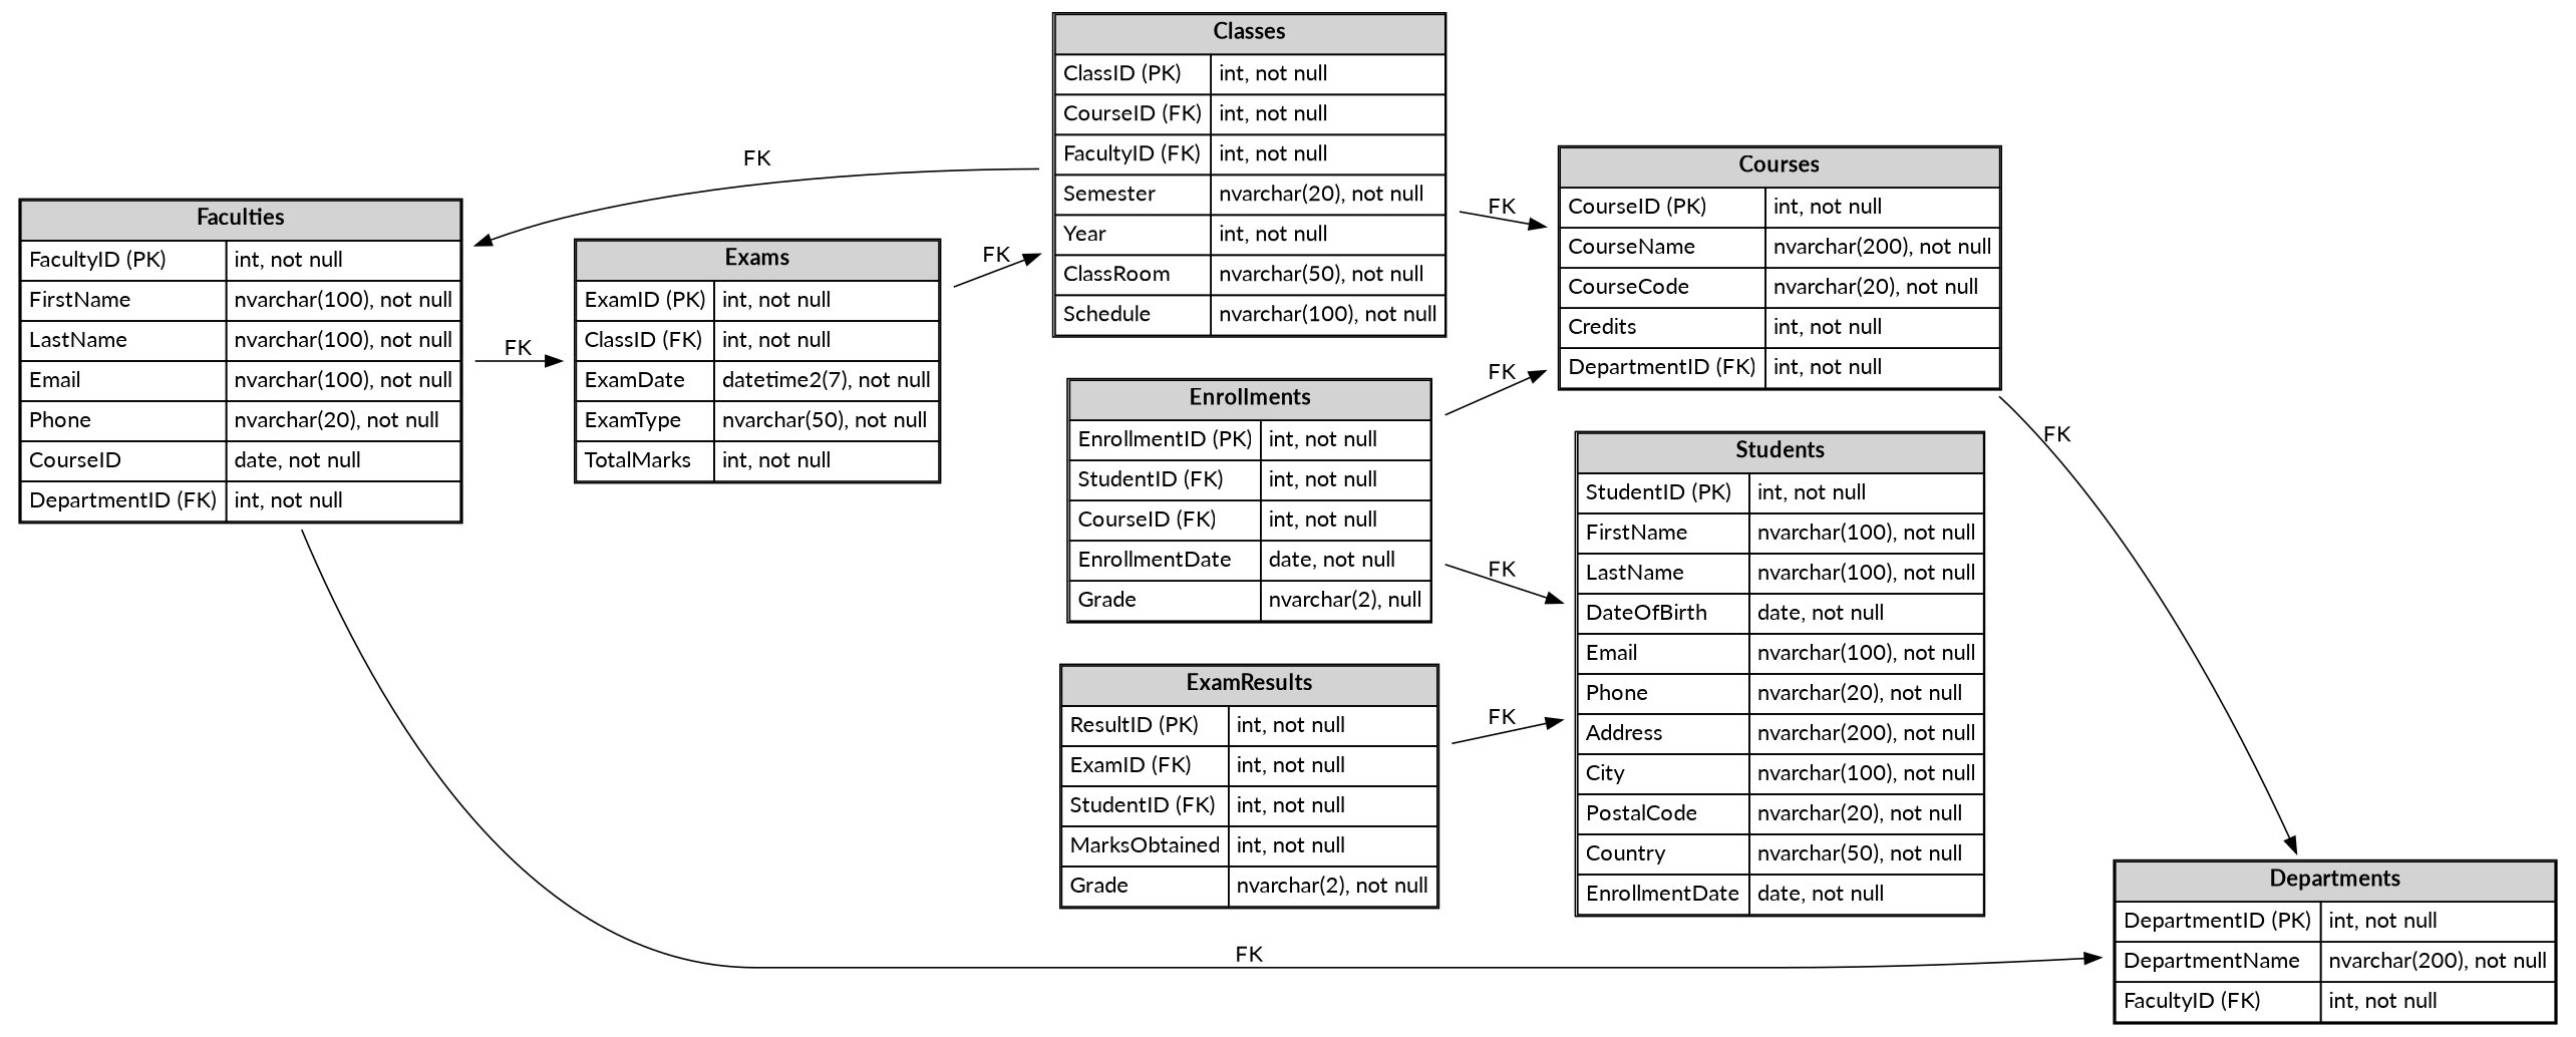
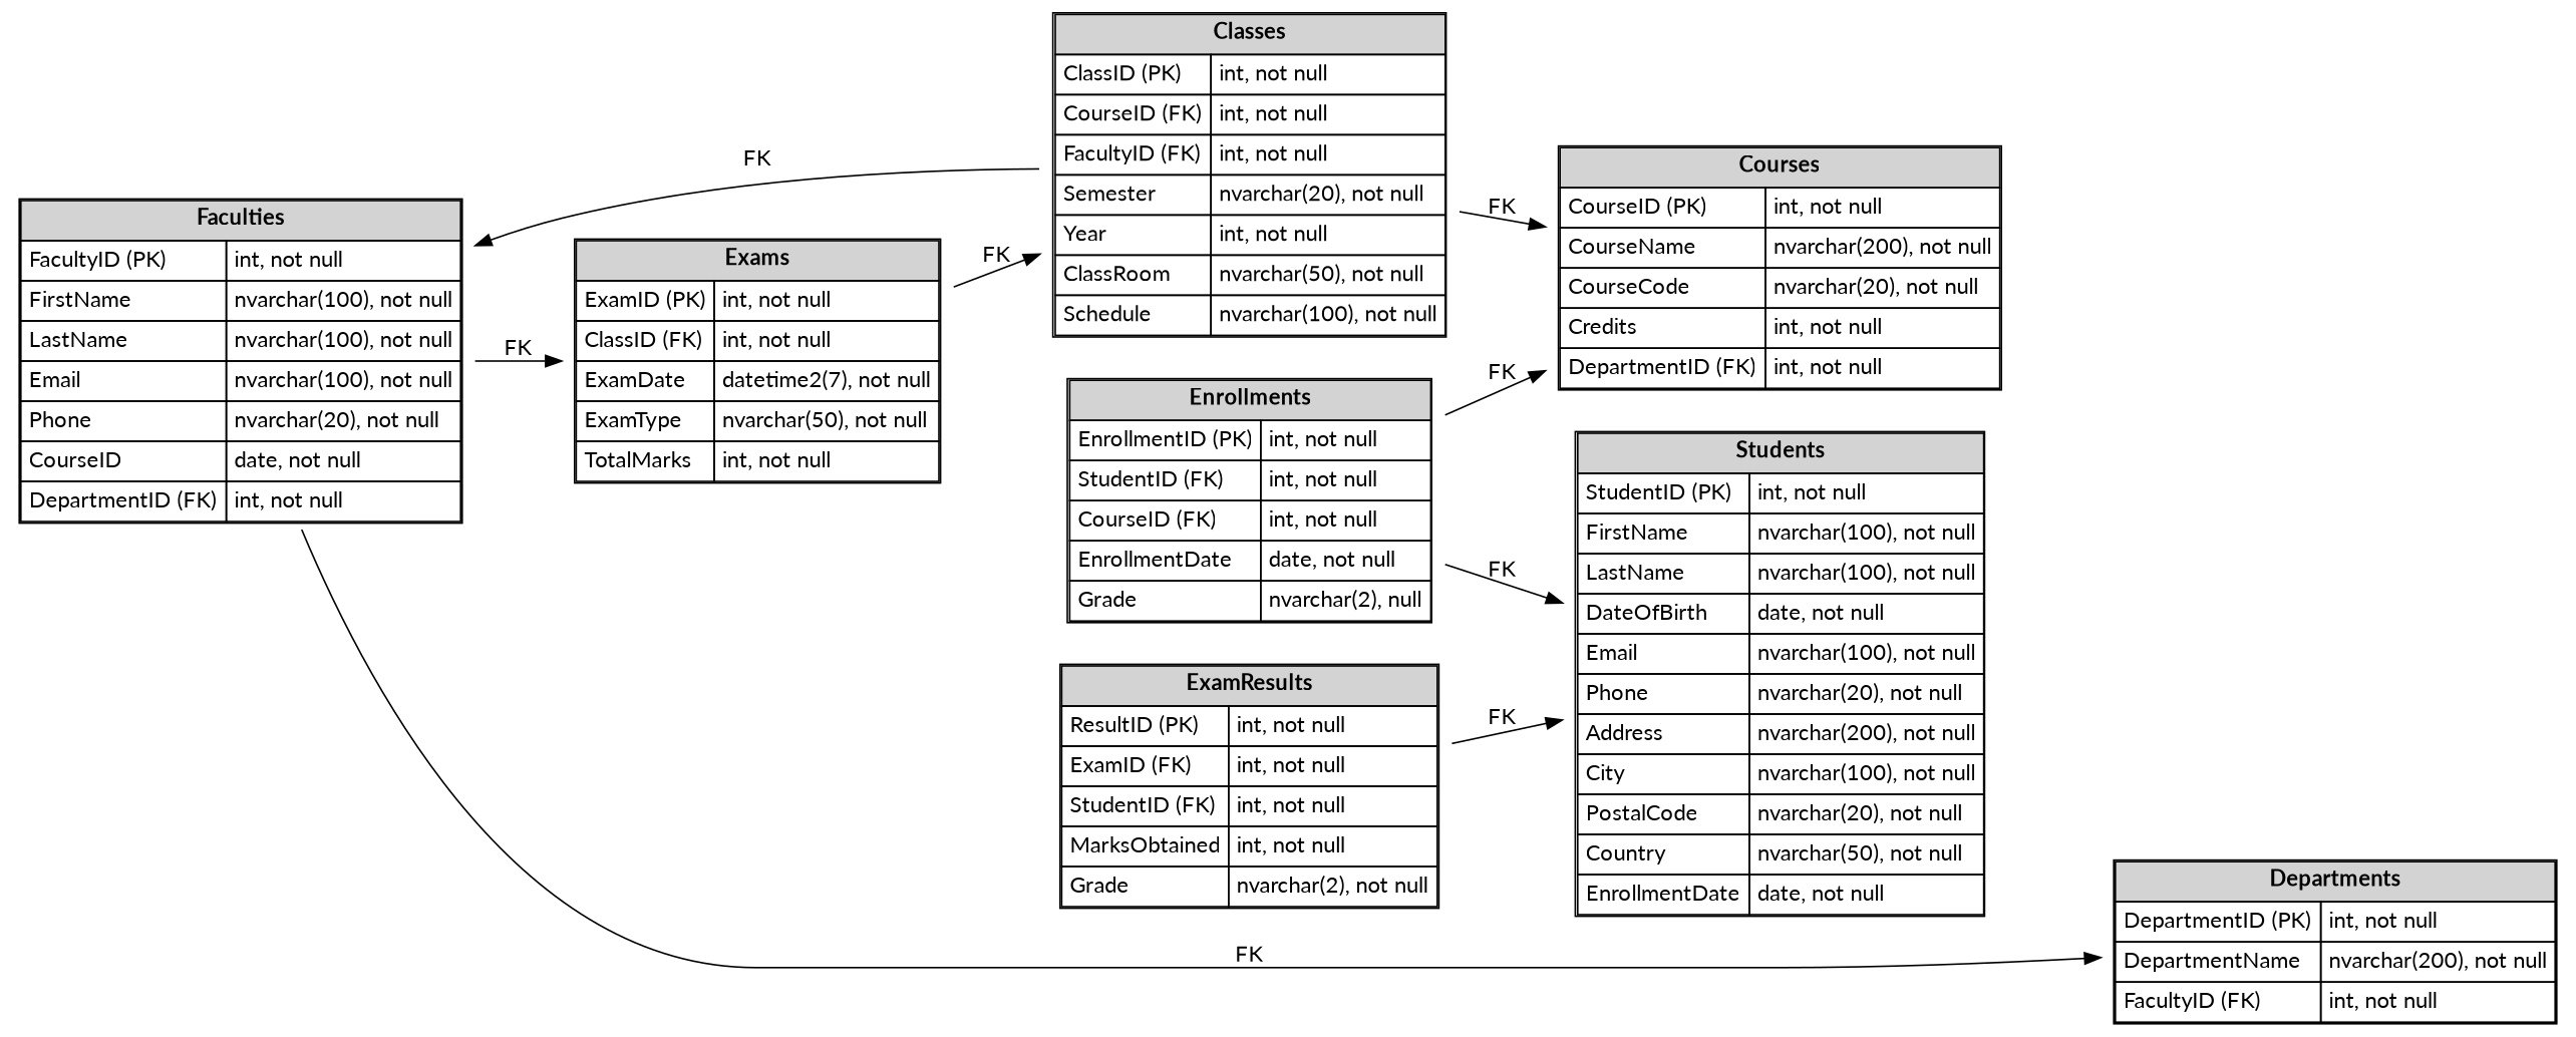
  digraph {
    fontname=Lato
    rankdir=LR
    node [fontname=Lato shape=plaintext]
    edge [fontname=Lato]
    n1 [label=<         <table border="1" cellborder="1" cellspacing="0" cellpadding="4">             <tr><td colspan="2" bgcolor="lightgrey"><b>Students</b></td></tr>             <tr><td align="left">StudentID (PK)</td><td align="left">int, not null</td></tr>             <tr><td align="left">FirstName</td><td align="left">nvarchar(100), not null</td></tr>             <tr><td align="left">LastName</td><td align="left">nvarchar(100), not null</td></tr>             <tr><td align="left">DateOfBirth</td><td align="left">date, not null</td></tr>             <tr><td align="left">Email</td><td align="left">nvarchar(100), not null</td></tr>             <tr><td align="left">Phone</td><td align="left">nvarchar(20), not null</td></tr>             <tr><td align="left">Address</td><td align="left">nvarchar(200), not null</td></tr>             <tr><td align="left">City</td><td align="left">nvarchar(100), not null</td></tr>             <tr><td align="left">PostalCode</td><td align="left">nvarchar(20), not null</td></tr>             <tr><td align="left">Country</td><td align="left">nvarchar(50), not null</td></tr>             <tr><td align="left">EnrollmentDate</td><td align="left">date, not null</td></tr>         </table>     >]
    n2 [label=<         <table border="1" cellborder="1" cellspacing="0" cellpadding="4">             <tr><td colspan="2" bgcolor="lightgrey"><b>Courses</b></td></tr>             <tr><td align="left">CourseID (PK)</td><td align="left">int, not null</td></tr>             <tr><td align="left">CourseName</td><td align="left">nvarchar(200), not null</td></tr>             <tr><td align="left">CourseCode</td><td align="left">nvarchar(20), not null</td></tr>             <tr><td align="left">Credits</td><td align="left">int, not null</td></tr>             <tr><td align="left">DepartmentID (FK)</td><td align="left">int, not null</td></tr>         </table>     >]
    n3 [label=<         <table border="1" cellborder="1" cellspacing="0" cellpadding="4">             <tr><td colspan="2" bgcolor="lightgrey"><b>Departments</b></td></tr>             <tr><td align="left">DepartmentID (PK)</td><td align="left">int, not null</td></tr>             <tr><td align="left">DepartmentName</td><td align="left">nvarchar(200), not null</td></tr>             <tr><td align="left">FacultyID (FK)</td><td align="left">int, not null</td></tr>         </table>     >]
    n4 [label=<         <table border="1" cellborder="1" cellspacing="0" cellpadding="4">             <tr><td colspan="2" bgcolor="lightgrey"><b>Enrollments</b></td></tr>             <tr><td align="left">EnrollmentID (PK)</td><td align="left">int, not null</td></tr>             <tr><td align="left">StudentID (FK)</td><td align="left">int, not null</td></tr>             <tr><td align="left">CourseID (FK)</td><td align="left">int, not null</td></tr>             <tr><td align="left">EnrollmentDate</td><td align="left">date, not null</td></tr>             <tr><td align="left">Grade</td><td align="left">nvarchar(2), null</td></tr>         </table>     >]
    n5 [label=<         <table border="1" cellborder="1" cellspacing="0" cellpadding="4">             <tr><td colspan="2" bgcolor="lightgrey"><b>Faculties</b></td></tr>             <tr><td align="left">FacultyID (PK)</td><td align="left">int, not null</td></tr>             <tr><td align="left">FirstName</td><td align="left">nvarchar(100), not null</td></tr>             <tr><td align="left">LastName</td><td align="left">nvarchar(100), not null</td></tr>             <tr><td align="left">Email</td><td align="left">nvarchar(100), not null</td></tr>             <tr><td align="left">Phone</td><td align="left">nvarchar(20), not null</td></tr>             <tr><td align="left">CourseID</td><td align="left">date, not null</td></tr>             <tr><td align="left">DepartmentID (FK)</td><td align="left">int, not null</td></tr>         </table>     >]
    n6 [label=<         <table border="1" cellborder="1" cellspacing="0" cellpadding="4">             <tr><td colspan="2" bgcolor="lightgrey"><b>Exams</b></td></tr>             <tr><td align="left">ExamID (PK)</td><td align="left">int, not null</td></tr>             <tr><td align="left">ClassID (FK)</td><td align="left">int, not null</td></tr>             <tr><td align="left">ExamDate</td><td align="left">datetime2(7), not null</td></tr>             <tr><td align="left">ExamType</td><td align="left">nvarchar(50), not null</td></tr>             <tr><td align="left">TotalMarks</td><td align="left">int, not null</td></tr>         </table>     >]
    n7 [label=<         <table border="1" cellborder="1" cellspacing="0" cellpadding="4">             <tr><td colspan="2" bgcolor="lightgrey"><b>Classes</b></td></tr>             <tr><td align="left">ClassID (PK)</td><td align="left">int, not null</td></tr>             <tr><td align="left">CourseID (FK)</td><td align="left">int, not null</td></tr>             <tr><td align="left">FacultyID (FK)</td><td align="left">int, not null</td></tr>             <tr><td align="left">Semester</td><td align="left">nvarchar(20), not null</td></tr>             <tr><td align="left">Year</td><td align="left">int, not null</td></tr>             <tr><td align="left">ClassRoom</td><td align="left">nvarchar(50), not null</td></tr>             <tr><td align="left">Schedule</td><td align="left">nvarchar(100), not null</td></tr>         </table>     >]
    n8 [label=<         <table border="1" cellborder="1" cellspacing="0" cellpadding="4">             <tr><td colspan="2" bgcolor="lightgrey"><b>ExamResults</b></td></tr>             <tr><td align="left">ResultID (PK)</td><td align="left">int, not null</td></tr>             <tr><td align="left">ExamID (FK)</td><td align="left">int, not null</td></tr>             <tr><td align="left">StudentID (FK)</td><td align="left">int, not null</td></tr>             <tr><td align="left">MarksObtained</td><td align="left">int, not null</td></tr>             <tr><td align="left">Grade</td><td align="left">nvarchar(2), not null</td></tr>         </table>     >]
-   n2 -> n3 [label=FK]
    n4 -> n1 [label=FK]
    n4 -> n2 [label=FK]
    n5 -> n3 [label=FK]
    n5 -> n6 [label=FK]
    n6 -> n7 [label=FK]
    n7 -> n2 [label=FK]
    n7 -> n5 [label=FK]
    n8 -> n1 [label=FK]
  }
